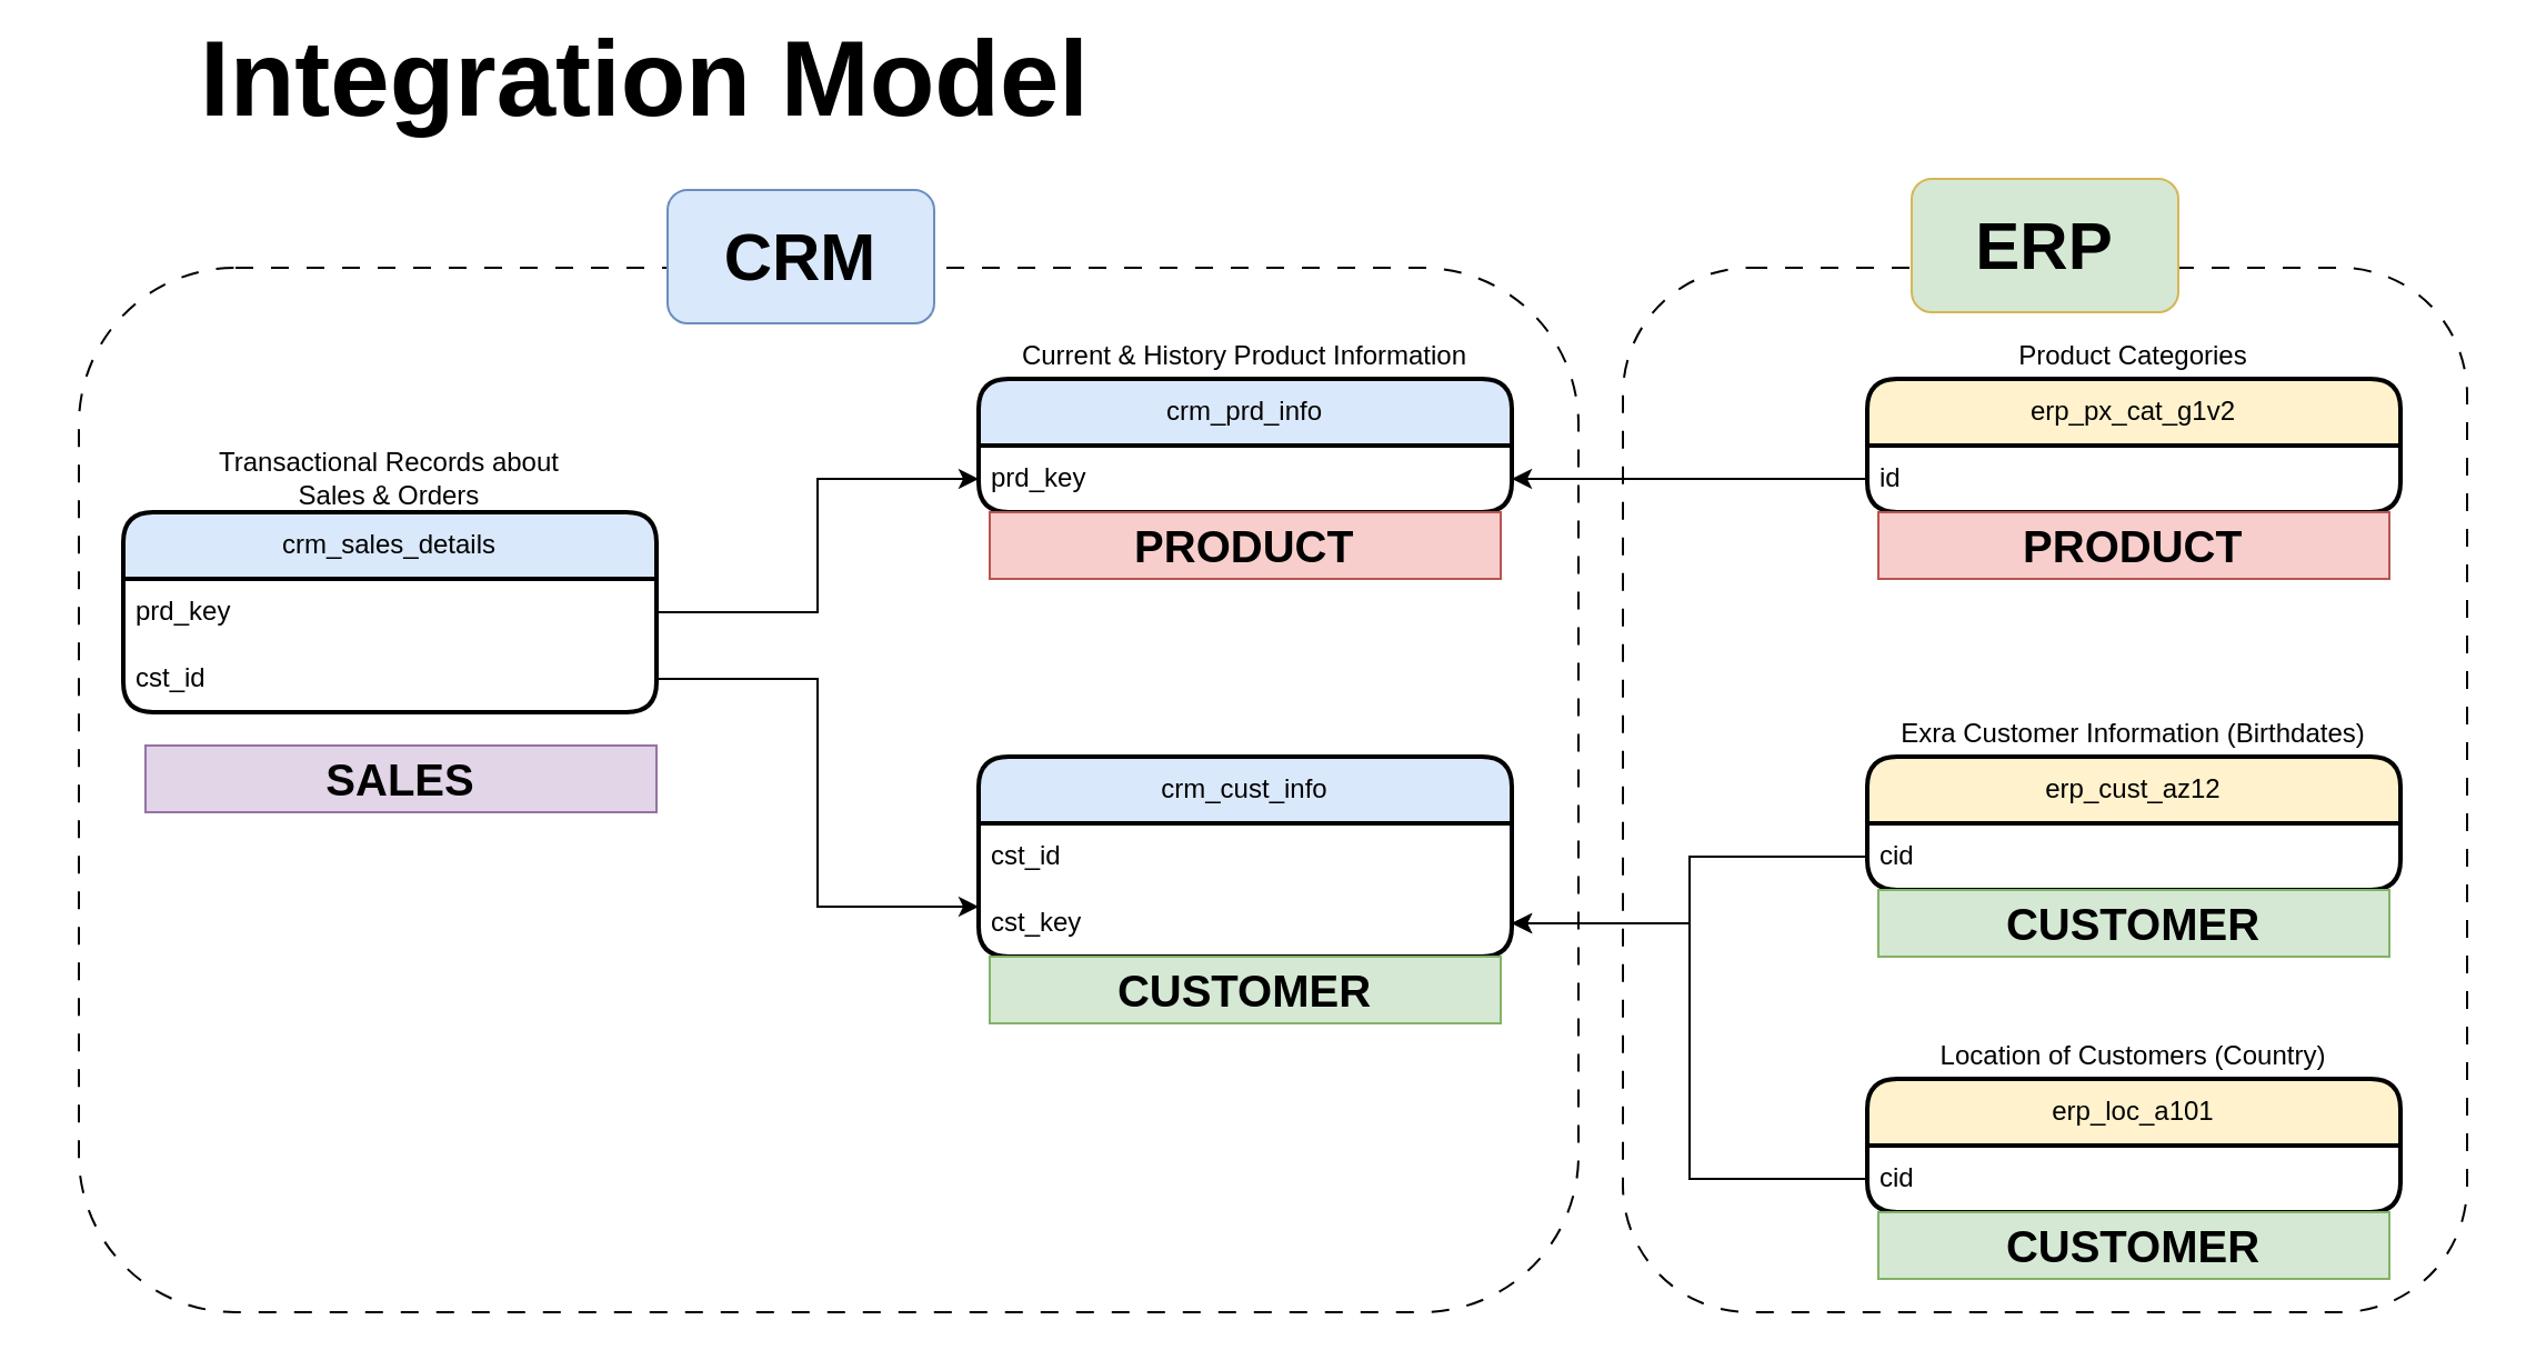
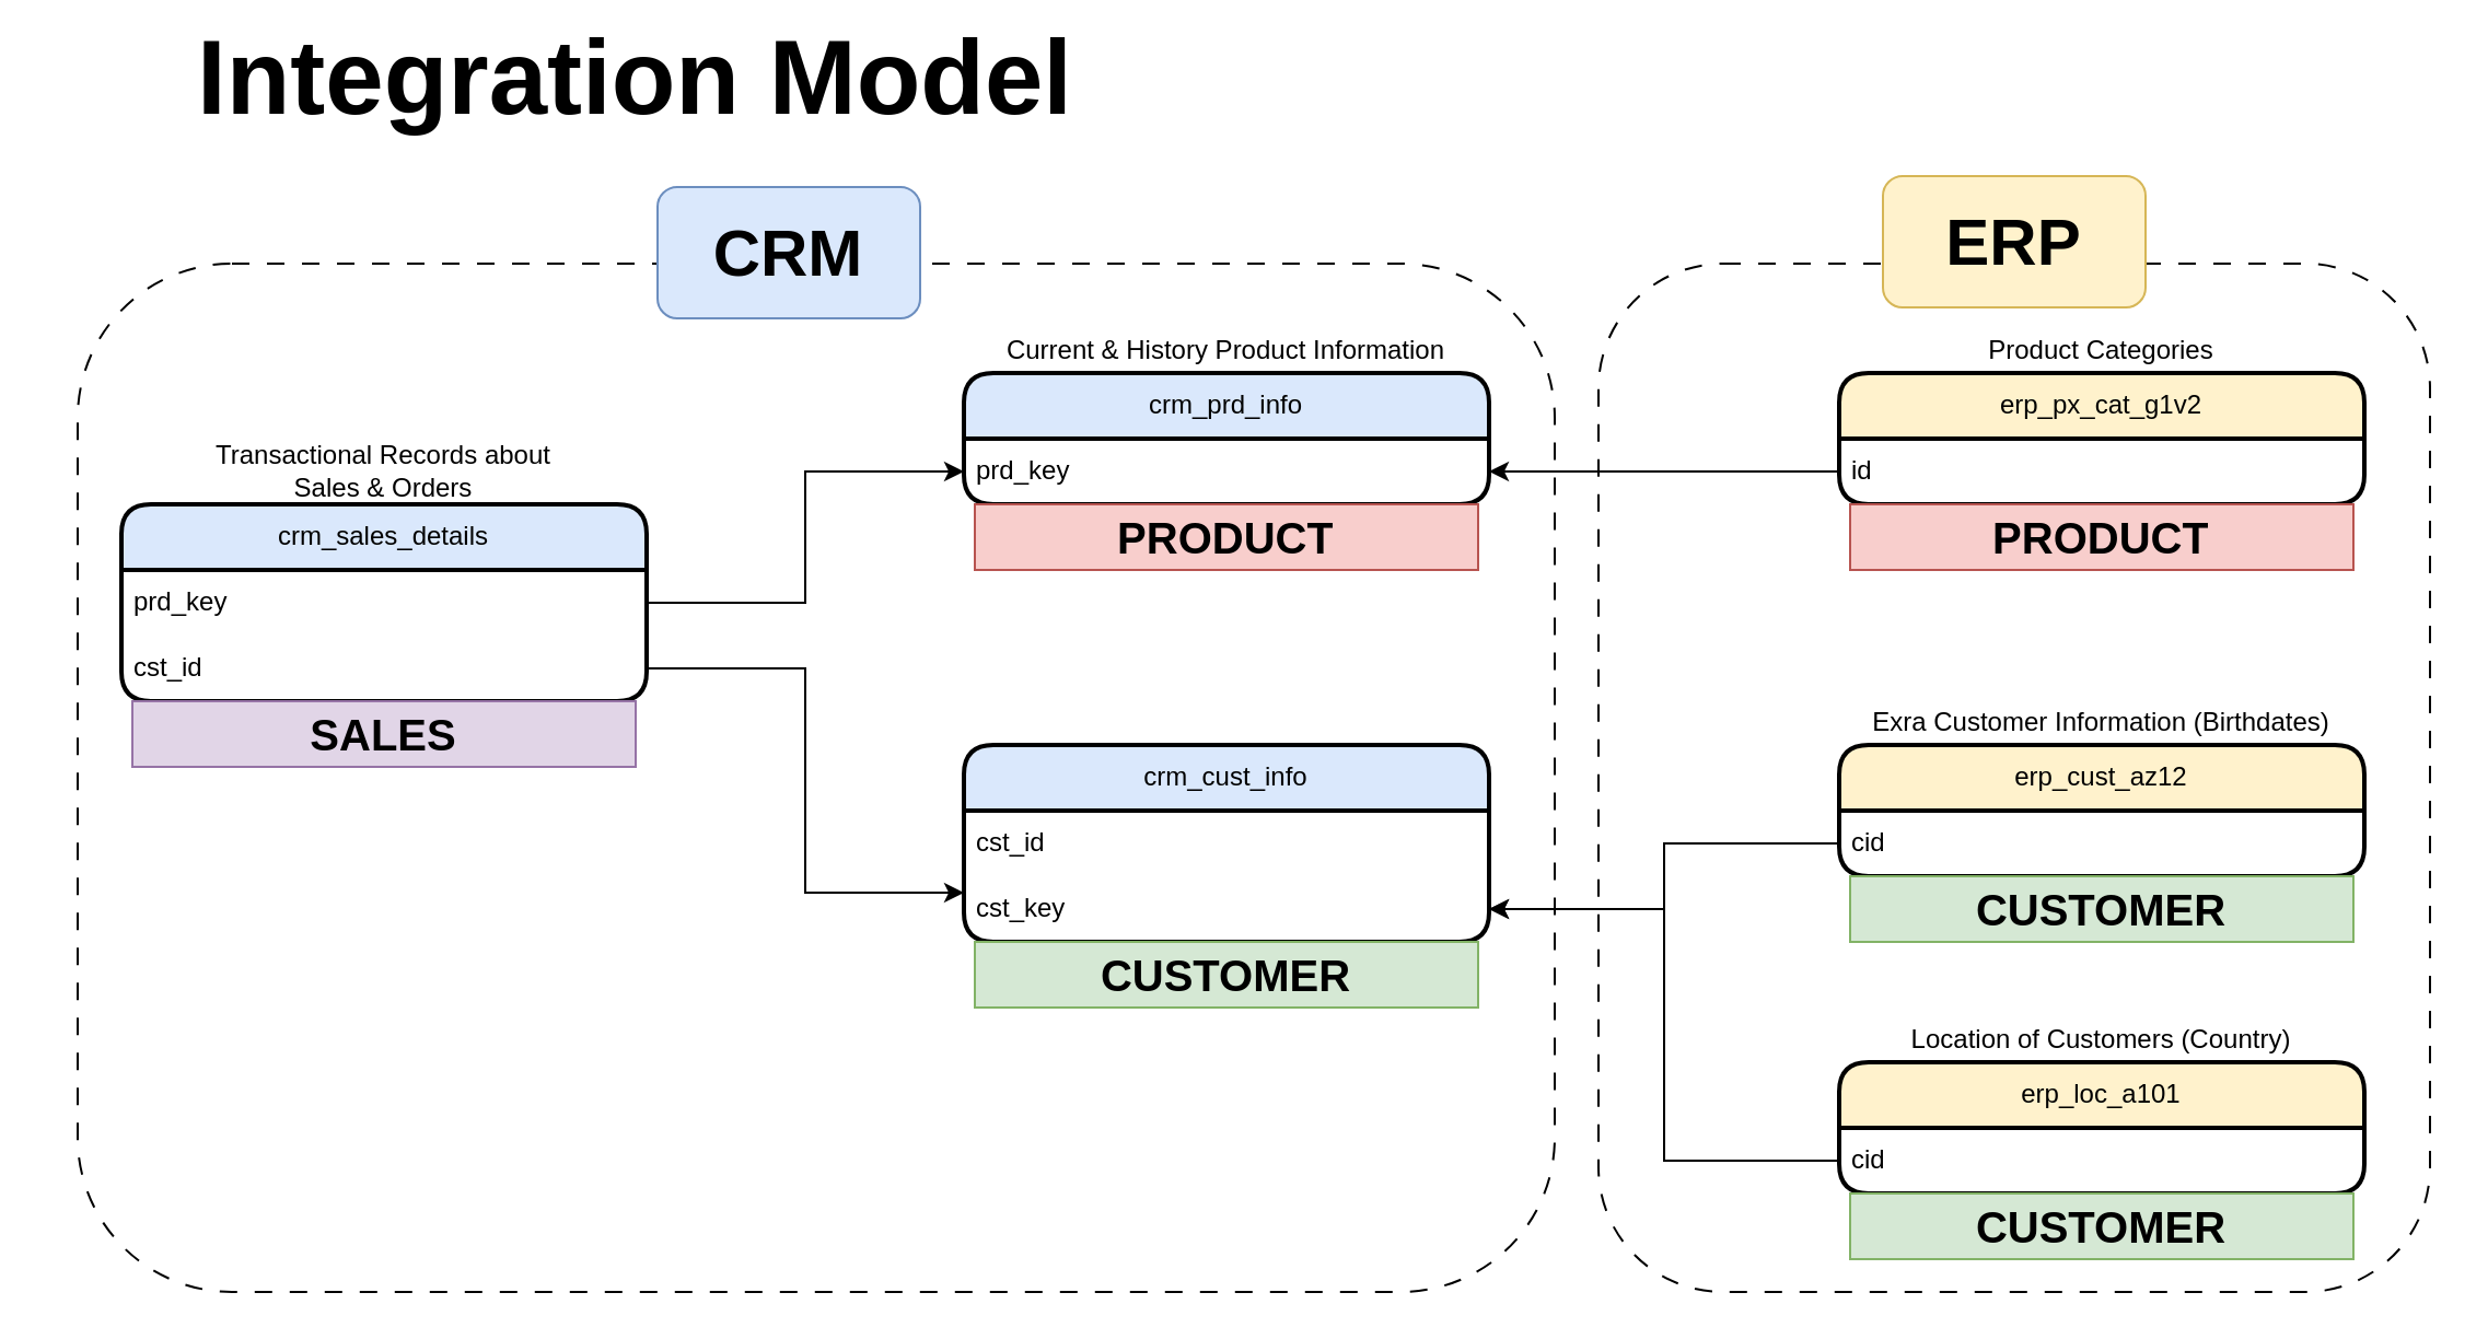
  <mxCell id="0" />
  <mxCell id="1" parent="0" />
  <mxCell id="2" value="" style="rounded=1;whiteSpace=wrap;html=1;fillColor=none;dashed=1;dashPattern=8 8;" vertex="1" parent="1"><mxGeometry x="35" y="120" width="675" height="470" as="geometry" /></mxCell>
  <mxCell id="3" value="" style="rounded=1;whiteSpace=wrap;html=1;fillColor=none;dashed=1;dashPattern=8 8;" vertex="1" parent="1"><mxGeometry x="730" y="120" width="380" height="470" as="geometry" /></mxCell>
  <mxCell id="4" value="&lt;font style=&quot;font-size: 48px;&quot;&gt;&lt;b&gt;Integration Model&lt;/b&gt;&lt;/font&gt;" style="text;html=1;align=center;verticalAlign=middle;whiteSpace=wrap;rounded=0;" vertex="1" parent="1"><mxGeometry x="60" y="20" width="460" height="30" as="geometry" /></mxCell>
  <mxCell id="5" value="crm_cust_info" style="swimlane;fontStyle=0;childLayout=stackLayout;horizontal=1;startSize=30;horizontalStack=0;resizeParent=1;resizeParentMax=0;resizeLast=0;collapsible=1;marginBottom=0;whiteSpace=wrap;html=1;strokeWidth=2;fillColor=#dae8fc;strokeColor=light-dark(#000000, #5c79a3);rounded=1;" vertex="1" parent="1"><mxGeometry x="440" y="340" width="240" height="90" as="geometry" /></mxCell>
  <mxCell id="6" value="cst_id" style="text;strokeColor=none;fillColor=none;align=left;verticalAlign=middle;spacingLeft=4;spacingRight=4;overflow=hidden;points=[[0,0.5],[1,0.5]];portConstraint=eastwest;rotatable=0;whiteSpace=wrap;html=1;" vertex="1" parent="5"><mxGeometry y="30" width="240" height="30" as="geometry" /></mxCell>
  <mxCell id="7" value="cst_key" style="text;strokeColor=none;fillColor=none;align=left;verticalAlign=middle;spacingLeft=4;spacingRight=4;overflow=hidden;points=[[0,0.5],[1,0.5]];portConstraint=eastwest;rotatable=0;whiteSpace=wrap;html=1;" vertex="1" parent="5"><mxGeometry y="60" width="240" height="30" as="geometry" /></mxCell>
  <mxCell id="8" value="crm_prd_info" style="swimlane;fontStyle=0;childLayout=stackLayout;horizontal=1;startSize=30;horizontalStack=0;resizeParent=1;resizeParentMax=0;resizeLast=0;collapsible=1;marginBottom=0;whiteSpace=wrap;html=1;strokeWidth=2;fillColor=#dae8fc;strokeColor=light-dark(#000000, #5c79a3);rounded=1;" vertex="1" parent="1"><mxGeometry x="440" y="170" width="240" height="60" as="geometry" /></mxCell>
  <mxCell id="9" value="prd_key" style="text;strokeColor=none;fillColor=none;align=left;verticalAlign=middle;spacingLeft=4;spacingRight=4;overflow=hidden;points=[[0,0.5],[1,0.5]];portConstraint=eastwest;rotatable=0;whiteSpace=wrap;html=1;" vertex="1" parent="8"><mxGeometry y="30" width="240" height="30" as="geometry" /></mxCell>
  <mxCell id="10" value="Current &amp;amp; History Product Information" style="text;html=1;align=center;verticalAlign=middle;whiteSpace=wrap;rounded=0;" vertex="1" parent="1"><mxGeometry x="405" y="145" width="310" height="30" as="geometry" /></mxCell>
  <mxCell id="11" value="crm_sales_details" style="swimlane;fontStyle=0;childLayout=stackLayout;horizontal=1;startSize=30;horizontalStack=0;resizeParent=1;resizeParentMax=0;resizeLast=0;collapsible=1;marginBottom=0;whiteSpace=wrap;html=1;strokeWidth=2;fillColor=#dae8fc;strokeColor=light-dark(#000000, #5c79a3);rounded=1;" vertex="1" parent="1"><mxGeometry x="55" y="230" width="240" height="90" as="geometry" /></mxCell>
  <mxCell id="12" value="prd_key" style="text;strokeColor=none;fillColor=none;align=left;verticalAlign=middle;spacingLeft=4;spacingRight=4;overflow=hidden;points=[[0,0.5],[1,0.5]];portConstraint=eastwest;rotatable=0;whiteSpace=wrap;html=1;" vertex="1" parent="11"><mxGeometry y="30" width="240" height="30" as="geometry" /></mxCell>
  <mxCell id="13" value="cst_id" style="text;strokeColor=none;fillColor=none;align=left;verticalAlign=middle;spacingLeft=4;spacingRight=4;overflow=hidden;points=[[0,0.5],[1,0.5]];portConstraint=eastwest;rotatable=0;whiteSpace=wrap;html=1;" vertex="1" parent="11"><mxGeometry y="60" width="240" height="30" as="geometry" /></mxCell>
  <mxCell id="14" value="Transactional Records about&lt;div&gt;Sales &amp;amp; Orders&lt;/div&gt;" style="text;html=1;align=center;verticalAlign=middle;whiteSpace=wrap;rounded=0;" vertex="1" parent="1"><mxGeometry x="20" y="200" width="310" height="30" as="geometry" /></mxCell>
  <mxCell id="15" style="edgeStyle=orthogonalEdgeStyle;rounded=0;orthogonalLoop=1;jettySize=auto;html=1;entryX=0;entryY=0.75;entryDx=0;entryDy=0;" edge="1" parent="1" source="13" target="5"><mxGeometry relative="1" as="geometry" /></mxCell>
  <mxCell id="16" style="edgeStyle=orthogonalEdgeStyle;rounded=0;orthogonalLoop=1;jettySize=auto;html=1;entryX=0;entryY=0.5;entryDx=0;entryDy=0;" edge="1" parent="1" source="12" target="9"><mxGeometry relative="1" as="geometry" /></mxCell>
  <mxCell id="17" value="erp_cust_az12" style="swimlane;fontStyle=0;childLayout=stackLayout;horizontal=1;startSize=30;horizontalStack=0;resizeParent=1;resizeParentMax=0;resizeLast=0;collapsible=1;marginBottom=0;whiteSpace=wrap;html=1;strokeWidth=2;fillColor=#fff2cc;strokeColor=#000000;rounded=1;" vertex="1" parent="1"><mxGeometry x="840" y="340" width="240" height="60" as="geometry" /></mxCell>
  <mxCell id="18" value="cid" style="text;strokeColor=none;fillColor=none;align=left;verticalAlign=middle;spacingLeft=4;spacingRight=4;overflow=hidden;points=[[0,0.5],[1,0.5]];portConstraint=eastwest;rotatable=0;whiteSpace=wrap;html=1;" vertex="1" parent="17"><mxGeometry y="30" width="240" height="30" as="geometry" /></mxCell>
  <mxCell id="19" value="Exra Customer Information (Birthdates)" style="text;html=1;align=center;verticalAlign=middle;whiteSpace=wrap;rounded=0;" vertex="1" parent="1"><mxGeometry x="805" y="315" width="310" height="30" as="geometry" /></mxCell>
  <mxCell id="20" value="erp_loc_a101" style="swimlane;fontStyle=0;childLayout=stackLayout;horizontal=1;startSize=30;horizontalStack=0;resizeParent=1;resizeParentMax=0;resizeLast=0;collapsible=1;marginBottom=0;whiteSpace=wrap;html=1;strokeWidth=2;fillColor=#fff2cc;strokeColor=#000000;rounded=1;" vertex="1" parent="1"><mxGeometry x="840" y="485" width="240" height="60" as="geometry" /></mxCell>
  <mxCell id="21" value="cid" style="text;strokeColor=none;fillColor=none;align=left;verticalAlign=middle;spacingLeft=4;spacingRight=4;overflow=hidden;points=[[0,0.5],[1,0.5]];portConstraint=eastwest;rotatable=0;whiteSpace=wrap;html=1;" vertex="1" parent="20"><mxGeometry y="30" width="240" height="30" as="geometry" /></mxCell>
  <mxCell id="22" value="Location of Customers (Country)" style="text;html=1;align=center;verticalAlign=middle;whiteSpace=wrap;rounded=0;" vertex="1" parent="1"><mxGeometry x="805" y="460" width="310" height="30" as="geometry" /></mxCell>
  <mxCell id="23" value="erp_px_cat_g1v2" style="swimlane;fontStyle=0;childLayout=stackLayout;horizontal=1;startSize=30;horizontalStack=0;resizeParent=1;resizeParentMax=0;resizeLast=0;collapsible=1;marginBottom=0;whiteSpace=wrap;html=1;strokeWidth=2;fillColor=#fff2cc;strokeColor=#000000;rounded=1;" vertex="1" parent="1"><mxGeometry x="840" y="170" width="240" height="60" as="geometry" /></mxCell>
  <mxCell id="24" value="id" style="text;strokeColor=none;fillColor=none;align=left;verticalAlign=middle;spacingLeft=4;spacingRight=4;overflow=hidden;points=[[0,0.5],[1,0.5]];portConstraint=eastwest;rotatable=0;whiteSpace=wrap;html=1;" vertex="1" parent="23"><mxGeometry y="30" width="240" height="30" as="geometry" /></mxCell>
  <mxCell id="25" value="Product Categories" style="text;html=1;align=center;verticalAlign=middle;whiteSpace=wrap;rounded=0;" vertex="1" parent="1"><mxGeometry x="805" y="145" width="310" height="30" as="geometry" /></mxCell>
  <mxCell id="26" value="&lt;font style=&quot;font-size: 30px;&quot;&gt;&lt;b&gt;CRM&lt;/b&gt;&lt;/font&gt;" style="rounded=1;whiteSpace=wrap;html=1;fillColor=#dae8fc;strokeColor=#6c8ebf;" vertex="1" parent="1"><mxGeometry x="300" y="85" width="120" height="60" as="geometry" /></mxCell>
- <mxCell id="27" value="&lt;font style=&quot;font-size: 30px;&quot;&gt;&lt;b&gt;ERP&lt;/b&gt;&lt;/font&gt;" style="rounded=1;whiteSpace=wrap;html=1;fillColor=#d5e8d4;strokeColor=#d6b656;" vertex="1" parent="1"><mxGeometry x="860" y="80" width="120" height="60" as="geometry" /></mxCell>
+ <mxCell id="27" value="&lt;font style=&quot;font-size: 30px;&quot;&gt;&lt;b&gt;ERP&lt;/b&gt;&lt;/font&gt;" style="rounded=1;whiteSpace=wrap;html=1;fillColor=#fff2cc;strokeColor=#d6b656;" vertex="1" parent="1"><mxGeometry x="860" y="80" width="120" height="60" as="geometry" /></mxCell>
  <mxCell id="28" style="edgeStyle=orthogonalEdgeStyle;rounded=0;orthogonalLoop=1;jettySize=auto;html=1;entryX=1;entryY=0.5;entryDx=0;entryDy=0;" edge="1" parent="1" source="24" target="9"><mxGeometry relative="1" as="geometry" /></mxCell>
  <mxCell id="29" style="edgeStyle=orthogonalEdgeStyle;rounded=0;orthogonalLoop=1;jettySize=auto;html=1;entryX=1;entryY=0.5;entryDx=0;entryDy=0;" edge="1" parent="1" source="18" target="7"><mxGeometry relative="1" as="geometry" /></mxCell>
  <mxCell id="30" style="edgeStyle=orthogonalEdgeStyle;rounded=0;orthogonalLoop=1;jettySize=auto;html=1;entryX=1;entryY=0.5;entryDx=0;entryDy=0;" edge="1" parent="1" source="21" target="7"><mxGeometry relative="1" as="geometry" /></mxCell>
  <mxCell id="31" value="&lt;span style=&quot;font-size: 20px;&quot;&gt;&lt;b&gt;PRODUCT&lt;/b&gt;&lt;/span&gt;" style="text;html=1;strokeColor=#b85450;fillColor=#f8cecc;align=center;verticalAlign=middle;whiteSpace=wrap;overflow=hidden;" vertex="1" parent="1"><mxGeometry x="445" y="230" width="230" height="30" as="geometry" /></mxCell>
  <mxCell id="32" value="&lt;span style=&quot;font-size: 20px;&quot;&gt;&lt;b&gt;PRODUCT&lt;/b&gt;&lt;/span&gt;" style="text;html=1;strokeColor=#b85450;fillColor=#f8cecc;align=center;verticalAlign=middle;whiteSpace=wrap;overflow=hidden;" vertex="1" parent="1"><mxGeometry x="845" y="230" width="230" height="30" as="geometry" /></mxCell>
  <mxCell id="33" value="&lt;span style=&quot;font-size: 20px;&quot;&gt;&lt;b&gt;CUSTOMER&lt;/b&gt;&lt;/span&gt;" style="text;html=1;strokeColor=#82b366;fillColor=#d5e8d4;align=center;verticalAlign=middle;whiteSpace=wrap;overflow=hidden;" vertex="1" parent="1"><mxGeometry x="445" y="430" width="230" height="30" as="geometry" /></mxCell>
  <mxCell id="34" value="&lt;span style=&quot;font-size: 20px;&quot;&gt;&lt;b&gt;CUSTOMER&lt;/b&gt;&lt;/span&gt;" style="text;html=1;strokeColor=#82b366;fillColor=#d5e8d4;align=center;verticalAlign=middle;whiteSpace=wrap;overflow=hidden;" vertex="1" parent="1"><mxGeometry x="845" y="400" width="230" height="30" as="geometry" /></mxCell>
  <mxCell id="35" value="&lt;span style=&quot;font-size: 20px;&quot;&gt;&lt;b&gt;CUSTOMER&lt;/b&gt;&lt;/span&gt;" style="text;html=1;strokeColor=#82b366;fillColor=#d5e8d4;align=center;verticalAlign=middle;whiteSpace=wrap;overflow=hidden;" vertex="1" parent="1"><mxGeometry x="845" y="545" width="230" height="30" as="geometry" /></mxCell>
- <mxCell id="36" value="&lt;span style=&quot;font-size: 20px;&quot;&gt;&lt;b&gt;SALES&lt;/b&gt;&lt;/span&gt;" style="text;html=1;strokeColor=#9673a6;fillColor=#e1d5e7;align=center;verticalAlign=middle;whiteSpace=wrap;overflow=hidden;" vertex="1" parent="1"><mxGeometry x="65" y="335" width="230" height="30" as="geometry" /></mxCell>
+ <mxCell id="36" value="&lt;span style=&quot;font-size: 20px;&quot;&gt;&lt;b&gt;SALES&lt;/b&gt;&lt;/span&gt;" style="text;html=1;strokeColor=#9673a6;fillColor=#e1d5e7;align=center;verticalAlign=middle;whiteSpace=wrap;overflow=hidden;" vertex="1" parent="1"><mxGeometry x="60" y="320" width="230" height="30" as="geometry" /></mxCell>
